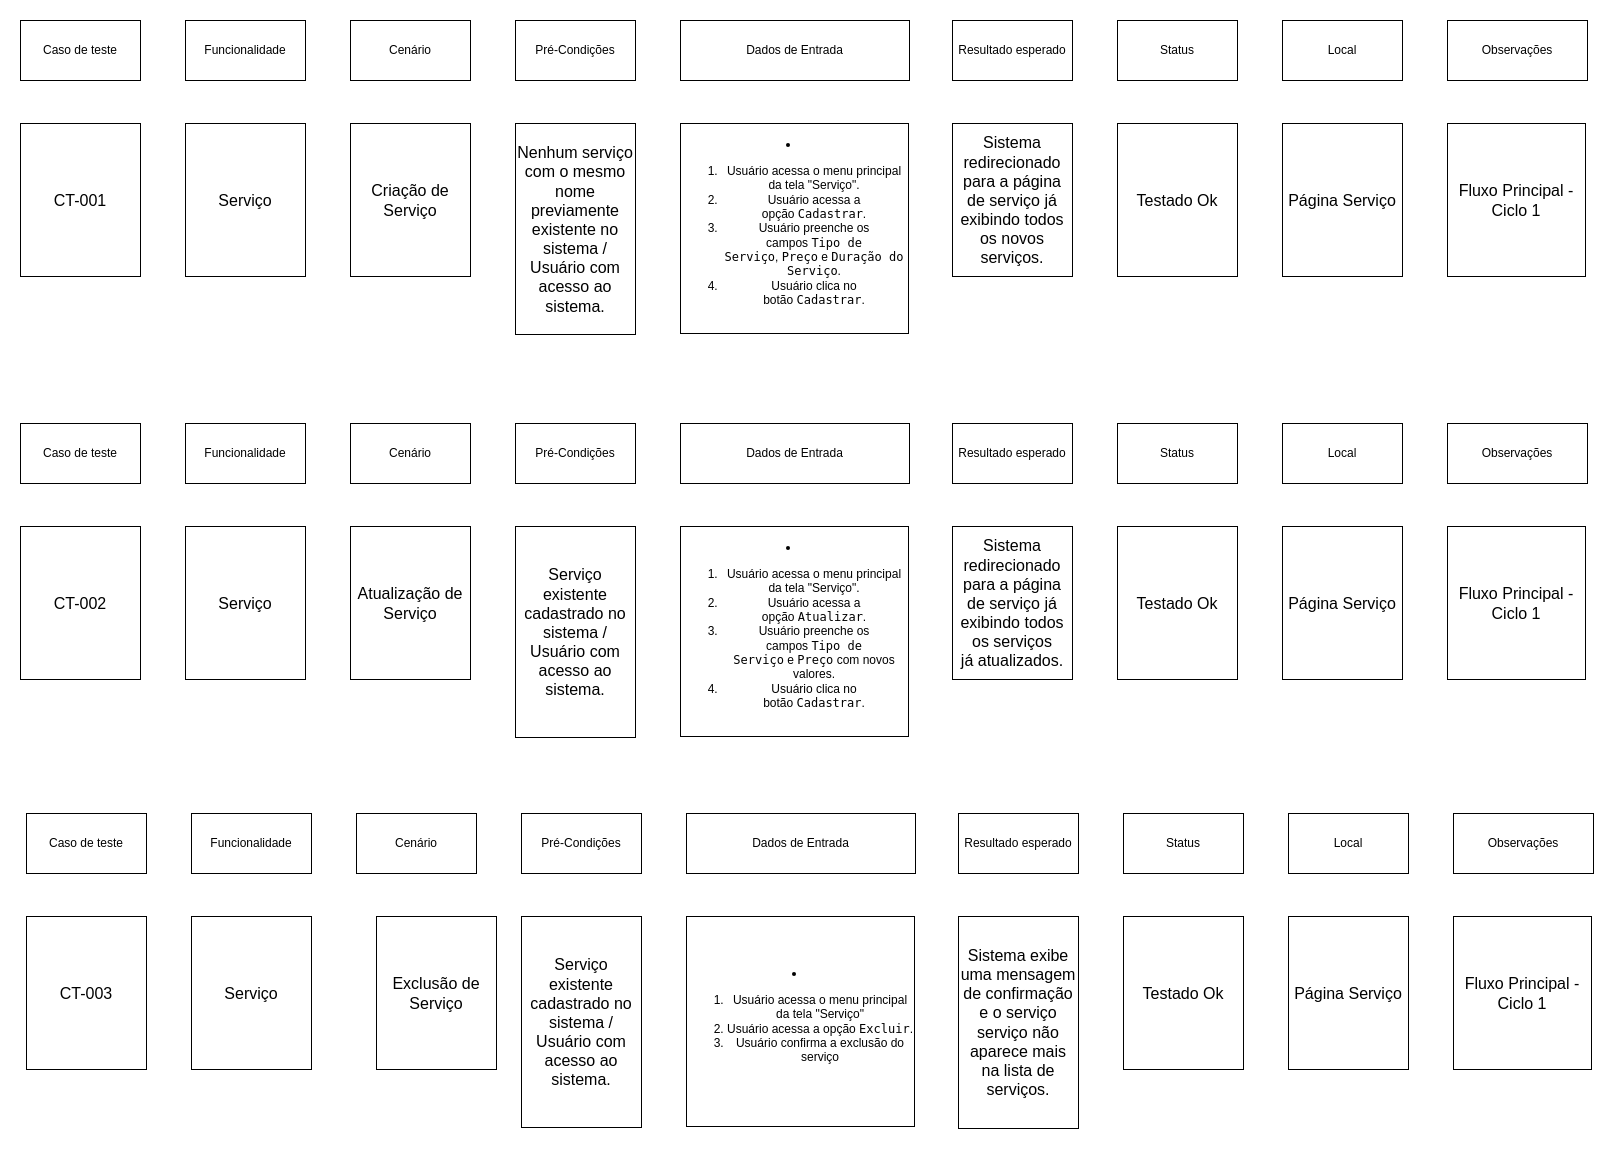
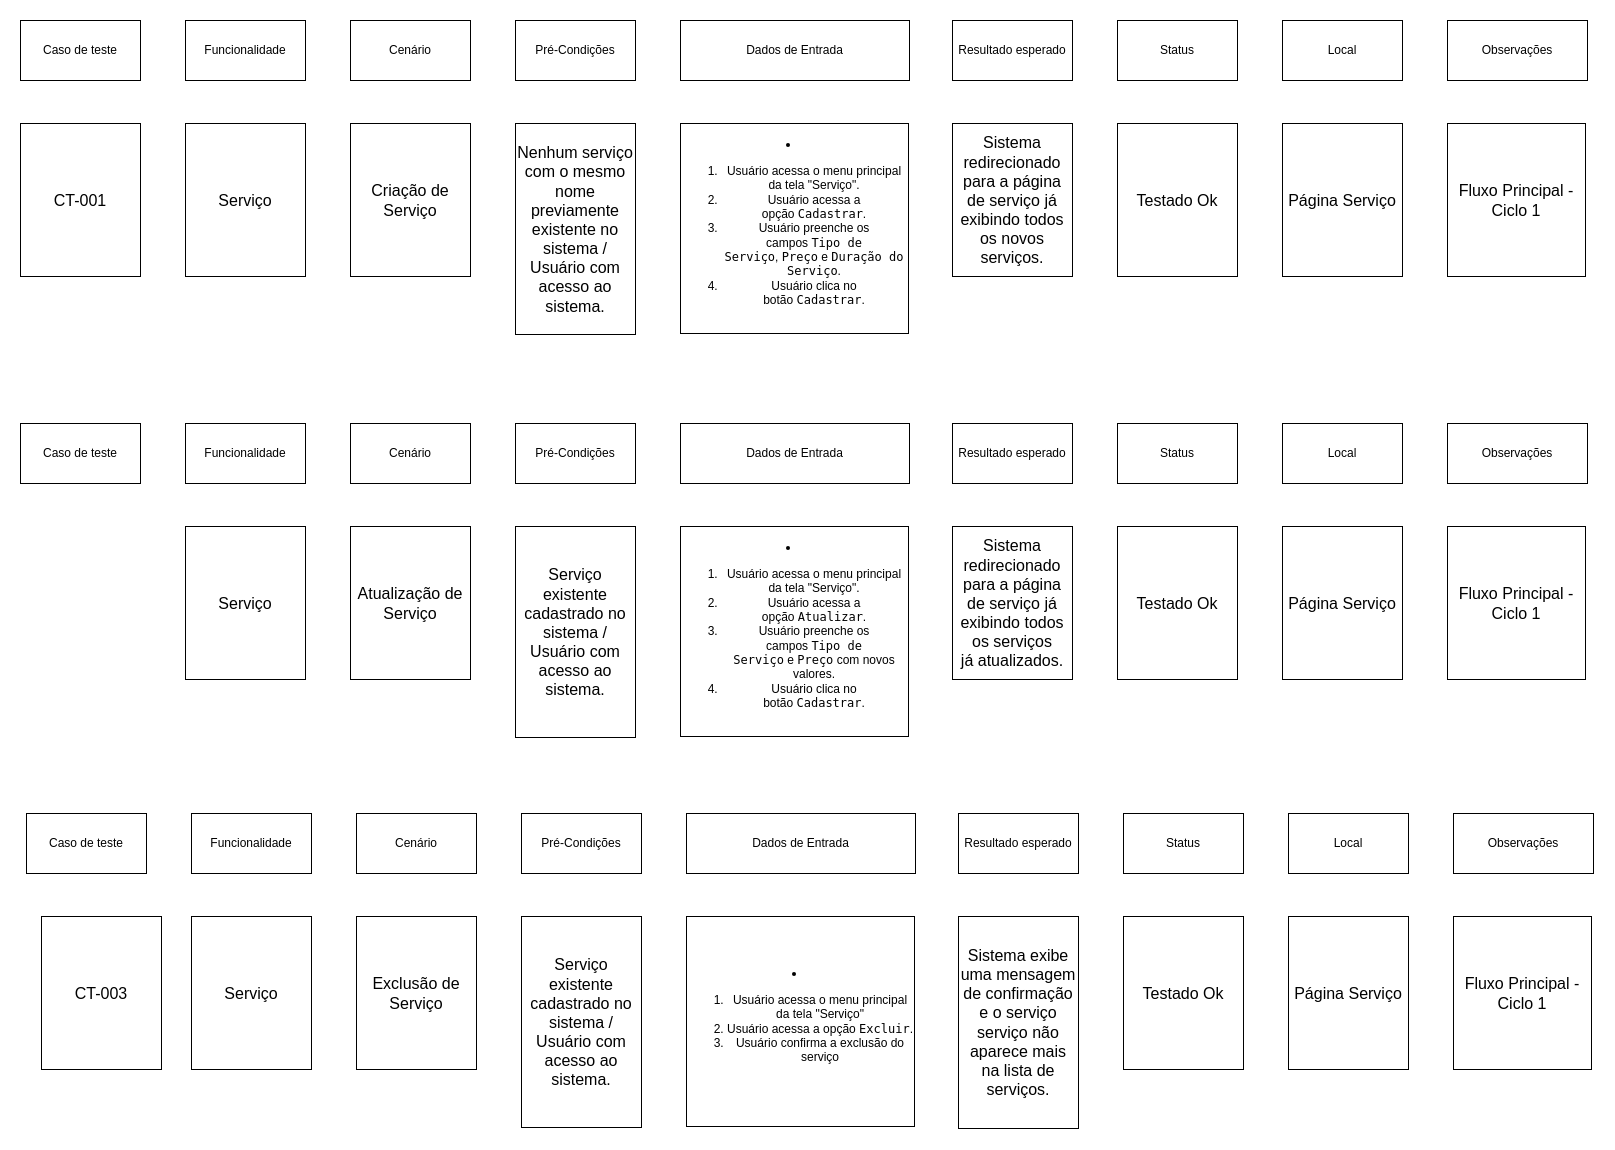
  <mxCell id="0" />
  <mxCell id="1" parent="0" />
  <mxCell id="2" value="Caso de teste" style="rounded=0;whiteSpace=wrap;html=1;" parent="1" vertex="1"><mxGeometry x="20" y="20" width="120" height="60" as="geometry" /></mxCell>
  <mxCell id="3" value="Funcionalidade" style="rounded=0;whiteSpace=wrap;html=1;" parent="1" vertex="1"><mxGeometry x="185" y="20" width="120" height="60" as="geometry" /></mxCell>
  <mxCell id="4" value="Cenário" style="rounded=0;whiteSpace=wrap;html=1;" parent="1" vertex="1"><mxGeometry x="350" y="20" width="120" height="60" as="geometry" /></mxCell>
  <mxCell id="5" value="Pré-Condições&lt;span style=&quot;caret-color: rgba(0, 0, 0, 0); color: rgba(0, 0, 0, 0); font-family: monospace; font-size: 0px; text-align: start; white-space: nowrap;&quot;&gt;%3CmxGraphModel%3E%3Croot%3E%3CmxCell%20id%3D%220%22%2F%3E%3CmxCell%20id%3D%221%22%20parent%3D%220%22%2F%3E%3CmxCell%20id%3D%222%22%20value%3D%22Cen%C3%A1rio%22%20style%3D%22rounded%3D0%3BwhiteSpace%3Dwrap%3Bhtml%3D1%3B%22%20vertex%3D%221%22%20parent%3D%221%22%3E%3CmxGeometry%20x%3D%22362%22%20y%3D%2246%22%20width%3D%22120%22%20height%3D%2260%22%20as%3D%22geometry%22%2F%3E%3C%2FmxCell%3E%3C%2Froot%3E%3C%2FmxGraphModel%3E&lt;/span&gt;" style="rounded=0;whiteSpace=wrap;html=1;" parent="1" vertex="1"><mxGeometry x="515" y="20" width="120" height="60" as="geometry" /></mxCell>
  <mxCell id="6" value="Dados de Entrada" style="rounded=0;whiteSpace=wrap;html=1;" parent="1" vertex="1"><mxGeometry x="680" y="20" width="229" height="60" as="geometry" /></mxCell>
  <mxCell id="7" value="Resultado esperado" style="rounded=0;whiteSpace=wrap;html=1;" parent="1" vertex="1"><mxGeometry x="952" y="20" width="120" height="60" as="geometry" /></mxCell>
  <mxCell id="8" value="Status" style="rounded=0;whiteSpace=wrap;html=1;" parent="1" vertex="1"><mxGeometry x="1117" y="20" width="120" height="60" as="geometry" /></mxCell>
  <mxCell id="9" value="Local" style="rounded=0;whiteSpace=wrap;html=1;" parent="1" vertex="1"><mxGeometry x="1282" y="20" width="120" height="60" as="geometry" /></mxCell>
  <mxCell id="10" value="Observações" style="rounded=0;whiteSpace=wrap;html=1;" parent="1" vertex="1"><mxGeometry x="1447" y="20" width="140" height="60" as="geometry" /></mxCell>
  <mxCell id="11" value="&lt;span style=&quot;text-align: start; font-size: medium;&quot;&gt;CT-001&lt;/span&gt;" style="rounded=0;whiteSpace=wrap;html=1;" parent="1" vertex="1"><mxGeometry x="20" y="123" width="120" height="153" as="geometry" /></mxCell>
  <mxCell id="12" value="&lt;span style=&quot;text-align: start; font-size: medium;&quot;&gt;Serviço&lt;/span&gt;" style="rounded=0;whiteSpace=wrap;html=1;" parent="1" vertex="1"><mxGeometry x="185" y="123" width="120" height="153" as="geometry" /></mxCell>
  <mxCell id="13" value="&lt;span style=&quot;text-align: start; font-size: medium;&quot;&gt;Criação de Serviço&lt;/span&gt;" style="rounded=0;whiteSpace=wrap;html=1;" parent="1" vertex="1"><mxGeometry x="350" y="123" width="120" height="153" as="geometry" /></mxCell>
  <mxCell id="14" value="&lt;span style=&quot;text-align: start; font-size: medium;&quot;&gt;Nenhum serviço com o mesmo nome previamente existente no sistema / Usuário com acesso ao sistema.&lt;/span&gt;" style="rounded=0;whiteSpace=wrap;html=1;" parent="1" vertex="1"><mxGeometry x="515" y="123" width="120" height="211" as="geometry" /></mxCell>
  <mxCell id="15" value="&lt;li&gt;&lt;ol&gt;&lt;li&gt;Usuário acessa o menu principal da tela &quot;Serviço&quot;.&lt;/li&gt;&lt;li&gt;Usuário acessa a opção&amp;nbsp;&lt;code&gt;Cadastrar&lt;/code&gt;.&lt;/li&gt;&lt;li&gt;Usuário preenche os campos&amp;nbsp;&lt;code&gt;Tipo de Serviço&lt;/code&gt;,&amp;nbsp;&lt;code&gt;Preço&lt;/code&gt;&amp;nbsp;e&amp;nbsp;&lt;code&gt;Duração do Serviço&lt;/code&gt;.&lt;/li&gt;&lt;li&gt;Usuário clica no botão&amp;nbsp;&lt;code&gt;Cadastrar&lt;/code&gt;.&lt;/li&gt;&lt;/ol&gt;&lt;/li&gt;" style="rounded=0;whiteSpace=wrap;html=1;" parent="1" vertex="1"><mxGeometry x="680" y="123" width="228" height="210" as="geometry" /></mxCell>
  <mxCell id="16" value="&lt;span style=&quot;text-align: start; font-size: medium;&quot;&gt;Sistema redirecionado para a página de serviço já exibindo todos os novos serviços&lt;/span&gt;&lt;span style=&quot;text-align: start; font-size: medium;&quot;&gt;.&lt;/span&gt;" style="rounded=0;whiteSpace=wrap;html=1;" parent="1" vertex="1"><mxGeometry x="952" y="123" width="120" height="153" as="geometry" /></mxCell>
  <mxCell id="17" value="&lt;span style=&quot;text-align: start; font-size: medium;&quot;&gt;Testado Ok&lt;/span&gt;" style="rounded=0;whiteSpace=wrap;html=1;" parent="1" vertex="1"><mxGeometry x="1117" y="123" width="120" height="153" as="geometry" /></mxCell>
  <mxCell id="18" value="&lt;span style=&quot;text-align: start; font-size: medium;&quot;&gt;Página Serviço&lt;/span&gt;" style="rounded=0;whiteSpace=wrap;html=1;" parent="1" vertex="1"><mxGeometry x="1282" y="123" width="120" height="153" as="geometry" /></mxCell>
  <mxCell id="19" value="&lt;span style=&quot;text-align: start; font-size: medium;&quot;&gt;Fluxo Principal - Ciclo 1&lt;/span&gt;" style="rounded=0;whiteSpace=wrap;html=1;" parent="1" vertex="1"><mxGeometry x="1447" y="123" width="138" height="153" as="geometry" /></mxCell>
  <mxCell id="20" value="Caso de teste" style="rounded=0;whiteSpace=wrap;html=1;" parent="1" vertex="1"><mxGeometry x="20" y="423" width="120" height="60" as="geometry" /></mxCell>
  <mxCell id="21" value="Funcionalidade" style="rounded=0;whiteSpace=wrap;html=1;" parent="1" vertex="1"><mxGeometry x="185" y="423" width="120" height="60" as="geometry" /></mxCell>
  <mxCell id="22" value="Cenário" style="rounded=0;whiteSpace=wrap;html=1;" parent="1" vertex="1"><mxGeometry x="350" y="423" width="120" height="60" as="geometry" /></mxCell>
  <mxCell id="23" value="Pré-Condições&lt;span style=&quot;caret-color: rgba(0, 0, 0, 0); color: rgba(0, 0, 0, 0); font-family: monospace; font-size: 0px; text-align: start; white-space: nowrap;&quot;&gt;%3CmxGraphModel%3E%3Croot%3E%3CmxCell%20id%3D%220%22%2F%3E%3CmxCell%20id%3D%221%22%20parent%3D%220%22%2F%3E%3CmxCell%20id%3D%222%22%20value%3D%22Cen%C3%A1rio%22%20style%3D%22rounded%3D0%3BwhiteSpace%3Dwrap%3Bhtml%3D1%3B%22%20vertex%3D%221%22%20parent%3D%221%22%3E%3CmxGeometry%20x%3D%22362%22%20y%3D%2246%22%20width%3D%22120%22%20height%3D%2260%22%20as%3D%22geometry%22%2F%3E%3C%2FmxCell%3E%3C%2Froot%3E%3C%2FmxGraphModel%3E&lt;/span&gt;" style="rounded=0;whiteSpace=wrap;html=1;" parent="1" vertex="1"><mxGeometry x="515" y="423" width="120" height="60" as="geometry" /></mxCell>
  <mxCell id="24" value="Dados de Entrada" style="rounded=0;whiteSpace=wrap;html=1;" parent="1" vertex="1"><mxGeometry x="680" y="423" width="229" height="60" as="geometry" /></mxCell>
  <mxCell id="25" value="Resultado esperado" style="rounded=0;whiteSpace=wrap;html=1;" parent="1" vertex="1"><mxGeometry x="952" y="423" width="120" height="60" as="geometry" /></mxCell>
  <mxCell id="26" value="Status" style="rounded=0;whiteSpace=wrap;html=1;" parent="1" vertex="1"><mxGeometry x="1117" y="423" width="120" height="60" as="geometry" /></mxCell>
  <mxCell id="27" value="Local" style="rounded=0;whiteSpace=wrap;html=1;" parent="1" vertex="1"><mxGeometry x="1282" y="423" width="120" height="60" as="geometry" /></mxCell>
  <mxCell id="28" value="Observações" style="rounded=0;whiteSpace=wrap;html=1;" parent="1" vertex="1"><mxGeometry x="1447" y="423" width="140" height="60" as="geometry" /></mxCell>
- <mxCell id="29" value="&lt;span style=&quot;text-align: start; font-size: medium;&quot;&gt;CT-002&lt;/span&gt;" style="rounded=0;whiteSpace=wrap;html=1;" parent="1" vertex="1"><mxGeometry x="20" y="526" width="120" height="153" as="geometry" /></mxCell>
  <mxCell id="30" value="&lt;span style=&quot;text-align: start; font-size: medium;&quot;&gt;Serviço&lt;/span&gt;" style="rounded=0;whiteSpace=wrap;html=1;" parent="1" vertex="1"><mxGeometry x="185" y="526" width="120" height="153" as="geometry" /></mxCell>
  <mxCell id="31" value="&lt;span style=&quot;text-align: start; font-size: medium;&quot;&gt;Atualização de Serviço&lt;/span&gt;" style="rounded=0;whiteSpace=wrap;html=1;" parent="1" vertex="1"><mxGeometry x="350" y="526" width="120" height="153" as="geometry" /></mxCell>
  <mxCell id="32" value="&lt;span style=&quot;text-align: start; font-size: medium;&quot;&gt;Serviço existente cadastrado no sistema / Usuário com acesso ao sistema.&lt;/span&gt;" style="rounded=0;whiteSpace=wrap;html=1;" parent="1" vertex="1"><mxGeometry x="515" y="526" width="120" height="211" as="geometry" /></mxCell>
  <mxCell id="33" value="&lt;li&gt;&lt;ol&gt;&lt;li&gt;Usuário acessa o menu principal da tela &quot;Serviço&quot;.&lt;/li&gt;&lt;li&gt;Usuário acessa a opção&amp;nbsp;&lt;code&gt;Atualizar&lt;/code&gt;.&lt;/li&gt;&lt;li&gt;Usuário preenche os campos&amp;nbsp;&lt;code&gt;Tipo de Serviço&lt;/code&gt;&amp;nbsp;e&amp;nbsp;&lt;code&gt;Preço&lt;/code&gt;&amp;nbsp;com novos valores.&lt;/li&gt;&lt;li&gt;Usuário clica no botão&amp;nbsp;&lt;code&gt;Cadastrar&lt;/code&gt;.&lt;/li&gt;&lt;/ol&gt;&lt;/li&gt;" style="rounded=0;whiteSpace=wrap;html=1;" parent="1" vertex="1"><mxGeometry x="680" y="526" width="228" height="210" as="geometry" /></mxCell>
  <mxCell id="34" value="&lt;span style=&quot;text-align: start; font-size: medium;&quot;&gt;Sistema redirecionado para a página de serviço já exibindo todos os serviços já&amp;nbsp;&lt;/span&gt;&lt;span style=&quot;text-align: start;&quot;&gt;&lt;font size=&quot;3&quot;&gt;atualizados.&lt;/font&gt;&lt;/span&gt;" style="rounded=0;whiteSpace=wrap;html=1;" parent="1" vertex="1"><mxGeometry x="952" y="526" width="120" height="153" as="geometry" /></mxCell>
  <mxCell id="35" value="&lt;span style=&quot;text-align: start; font-size: medium;&quot;&gt;Testado Ok&lt;/span&gt;" style="rounded=0;whiteSpace=wrap;html=1;" parent="1" vertex="1"><mxGeometry x="1117" y="526" width="120" height="153" as="geometry" /></mxCell>
  <mxCell id="36" value="&lt;span style=&quot;text-align: start; font-size: medium;&quot;&gt;Página Serviço&lt;/span&gt;" style="rounded=0;whiteSpace=wrap;html=1;" parent="1" vertex="1"><mxGeometry x="1282" y="526" width="120" height="153" as="geometry" /></mxCell>
  <mxCell id="37" value="&lt;span style=&quot;text-align: start; font-size: medium;&quot;&gt;Fluxo Principal - Ciclo 1&lt;/span&gt;" style="rounded=0;whiteSpace=wrap;html=1;" parent="1" vertex="1"><mxGeometry x="1447" y="526" width="138" height="153" as="geometry" /></mxCell>
  <mxCell id="38" value="Caso de teste" style="rounded=0;whiteSpace=wrap;html=1;" parent="1" vertex="1"><mxGeometry x="26" y="813" width="120" height="60" as="geometry" /></mxCell>
  <mxCell id="39" value="Funcionalidade" style="rounded=0;whiteSpace=wrap;html=1;" parent="1" vertex="1"><mxGeometry x="191" y="813" width="120" height="60" as="geometry" /></mxCell>
  <mxCell id="40" value="Cenário" style="rounded=0;whiteSpace=wrap;html=1;" parent="1" vertex="1"><mxGeometry x="356" y="813" width="120" height="60" as="geometry" /></mxCell>
  <mxCell id="41" value="Pré-Condições&lt;span style=&quot;caret-color: rgba(0, 0, 0, 0); color: rgba(0, 0, 0, 0); font-family: monospace; font-size: 0px; text-align: start; white-space: nowrap;&quot;&gt;%3CmxGraphModel%3E%3Croot%3E%3CmxCell%20id%3D%220%22%2F%3E%3CmxCell%20id%3D%221%22%20parent%3D%220%22%2F%3E%3CmxCell%20id%3D%222%22%20value%3D%22Cen%C3%A1rio%22%20style%3D%22rounded%3D0%3BwhiteSpace%3Dwrap%3Bhtml%3D1%3B%22%20vertex%3D%221%22%20parent%3D%221%22%3E%3CmxGeometry%20x%3D%22362%22%20y%3D%2246%22%20width%3D%22120%22%20height%3D%2260%22%20as%3D%22geometry%22%2F%3E%3C%2FmxCell%3E%3C%2Froot%3E%3C%2FmxGraphModel%3E&lt;/span&gt;" style="rounded=0;whiteSpace=wrap;html=1;" parent="1" vertex="1"><mxGeometry x="521" y="813" width="120" height="60" as="geometry" /></mxCell>
  <mxCell id="42" value="Dados de Entrada" style="rounded=0;whiteSpace=wrap;html=1;" parent="1" vertex="1"><mxGeometry x="686" y="813" width="229" height="60" as="geometry" /></mxCell>
  <mxCell id="43" value="Resultado esperado" style="rounded=0;whiteSpace=wrap;html=1;" parent="1" vertex="1"><mxGeometry x="958" y="813" width="120" height="60" as="geometry" /></mxCell>
  <mxCell id="44" value="Status" style="rounded=0;whiteSpace=wrap;html=1;" parent="1" vertex="1"><mxGeometry x="1123" y="813" width="120" height="60" as="geometry" /></mxCell>
  <mxCell id="45" value="Local" style="rounded=0;whiteSpace=wrap;html=1;" parent="1" vertex="1"><mxGeometry x="1288" y="813" width="120" height="60" as="geometry" /></mxCell>
  <mxCell id="46" value="Observações" style="rounded=0;whiteSpace=wrap;html=1;" parent="1" vertex="1"><mxGeometry x="1453" y="813" width="140" height="60" as="geometry" /></mxCell>
- <mxCell id="47" value="&lt;span style=&quot;text-align: start; font-size: medium;&quot;&gt;CT-003&lt;/span&gt;" style="rounded=0;whiteSpace=wrap;html=1;" parent="1" vertex="1"><mxGeometry x="26" y="916" width="120" height="153" as="geometry" /></mxCell>
+ <mxCell id="47" value="&lt;span style=&quot;text-align: start; font-size: medium;&quot;&gt;CT-003&lt;/span&gt;" style="rounded=0;whiteSpace=wrap;html=1;" parent="1" vertex="1"><mxGeometry x="41" y="916" width="120" height="153" as="geometry" /></mxCell>
  <mxCell id="48" value="&lt;span style=&quot;text-align: start; font-size: medium;&quot;&gt;Serviço&lt;/span&gt;" style="rounded=0;whiteSpace=wrap;html=1;" parent="1" vertex="1"><mxGeometry x="191" y="916" width="120" height="153" as="geometry" /></mxCell>
- <mxCell id="49" value="&lt;span style=&quot;text-align: start; font-size: medium;&quot;&gt;Exclusão de Serviço&lt;/span&gt;" style="rounded=0;whiteSpace=wrap;html=1;" parent="1" vertex="1"><mxGeometry x="376" y="916" width="120" height="153" as="geometry" /></mxCell>
+ <mxCell id="49" value="&lt;span style=&quot;text-align: start; font-size: medium;&quot;&gt;Exclusão de Serviço&lt;/span&gt;" style="rounded=0;whiteSpace=wrap;html=1;" parent="1" vertex="1"><mxGeometry x="356" y="916" width="120" height="153" as="geometry" /></mxCell>
  <mxCell id="50" value="&lt;span style=&quot;text-align: start; font-size: medium;&quot;&gt;Serviço existente cadastrado no sistema / Usuário com acesso ao sistema.&lt;/span&gt;" style="rounded=0;whiteSpace=wrap;html=1;" parent="1" vertex="1"><mxGeometry x="521" y="916" width="120" height="211" as="geometry" /></mxCell>
  <mxCell id="51" value="&lt;li&gt;&lt;ol&gt;&lt;li&gt;Usuário acessa o menu principal da tela &quot;Serviço&quot;&lt;/li&gt;&lt;li&gt;Usuário acessa a opção&amp;nbsp;&lt;code&gt;Excluir&lt;/code&gt;.&lt;/li&gt;&lt;li&gt;Usuário confirma a exclusão do serviço&lt;/li&gt;&lt;/ol&gt;&lt;/li&gt;" style="rounded=0;whiteSpace=wrap;html=1;" parent="1" vertex="1"><mxGeometry x="686" y="916" width="228" height="210" as="geometry" /></mxCell>
  <mxCell id="52" value="&lt;span style=&quot;text-align: start; font-size: medium;&quot;&gt;Sistema exibe uma mensagem de confirmação e o serviço serviço&lt;/span&gt;&lt;span style=&quot;text-align: start; font-size: medium;&quot;&gt;&amp;nbsp;não aparece mais na lista de serviços.&lt;/span&gt;" style="rounded=0;whiteSpace=wrap;html=1;" parent="1" vertex="1"><mxGeometry x="958" y="916" width="120" height="212" as="geometry" /></mxCell>
  <mxCell id="53" value="&lt;span style=&quot;text-align: start; font-size: medium;&quot;&gt;Testado Ok&lt;/span&gt;" style="rounded=0;whiteSpace=wrap;html=1;" parent="1" vertex="1"><mxGeometry x="1123" y="916" width="120" height="153" as="geometry" /></mxCell>
  <mxCell id="54" value="&lt;span style=&quot;text-align: start; font-size: medium;&quot;&gt;Página Serviço&lt;/span&gt;" style="rounded=0;whiteSpace=wrap;html=1;" parent="1" vertex="1"><mxGeometry x="1288" y="916" width="120" height="153" as="geometry" /></mxCell>
  <mxCell id="55" value="&lt;span style=&quot;text-align: start; font-size: medium;&quot;&gt;Fluxo Principal - Ciclo 1&lt;/span&gt;" style="rounded=0;whiteSpace=wrap;html=1;" parent="1" vertex="1"><mxGeometry x="1453" y="916" width="138" height="153" as="geometry" /></mxCell>
